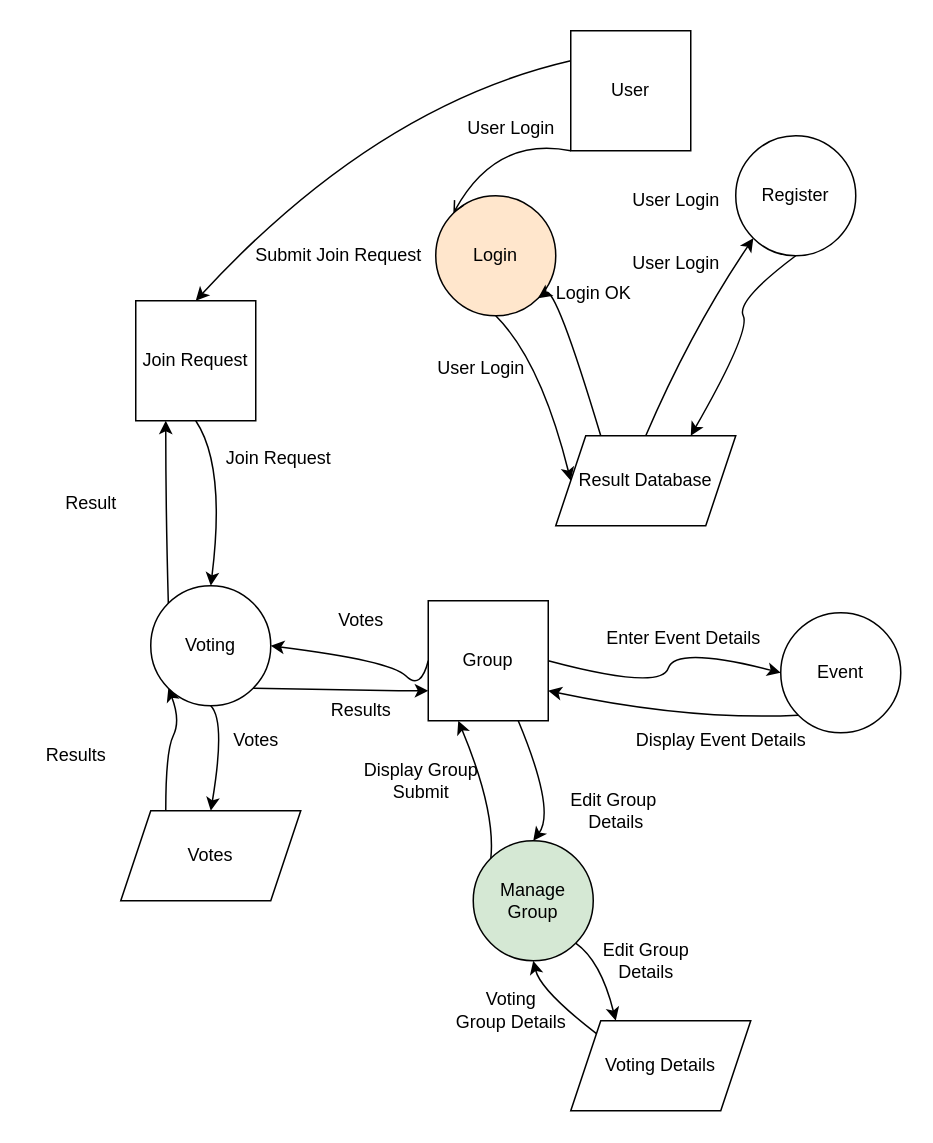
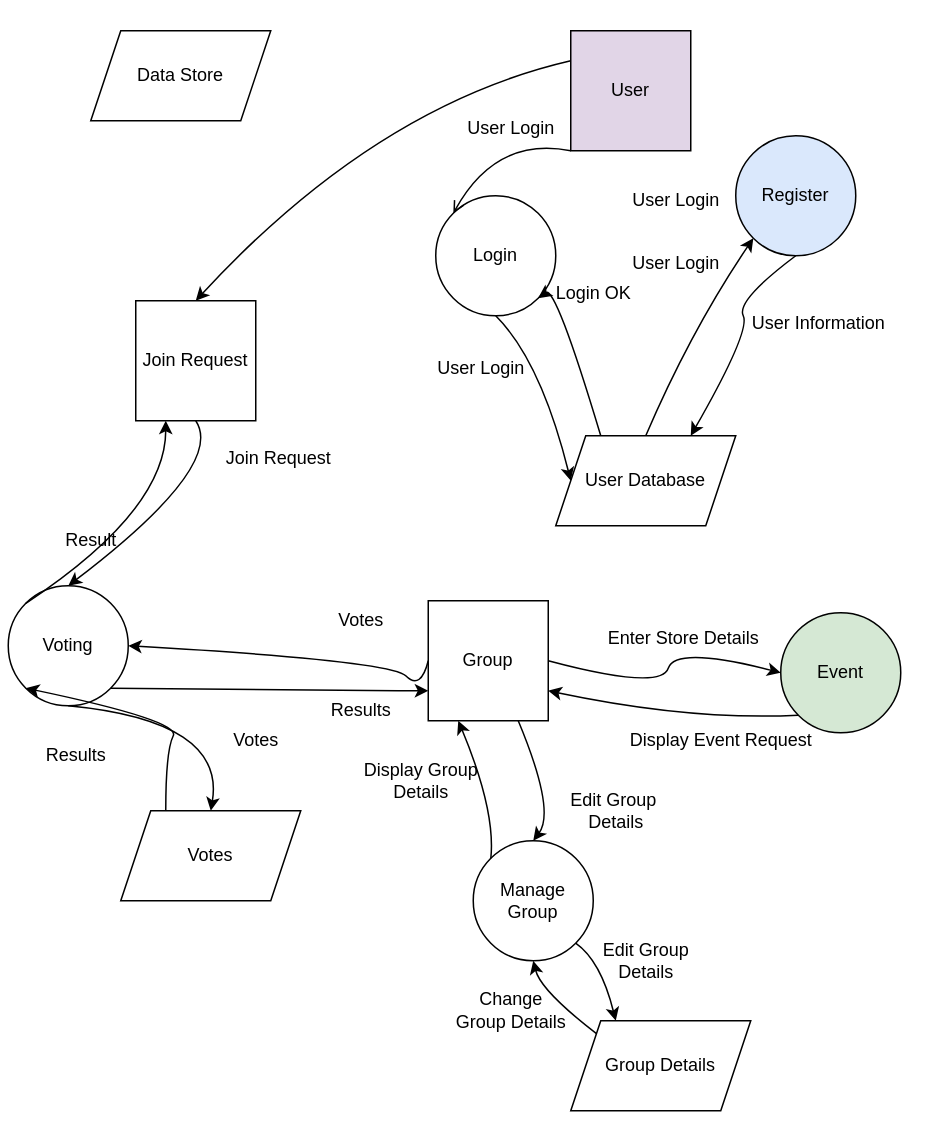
  <mxCell id="0" />
  <mxCell id="1" parent="0" />
- <mxCell id="2" value="Event" style="ellipse;whiteSpace=wrap;html=1;aspect=fixed;" vertex="1" parent="1"><mxGeometry x="520" y="408" width="80" height="80" as="geometry" /></mxCell>
- <mxCell id="3" value="Login" style="ellipse;whiteSpace=wrap;html=1;aspect=fixed;fillColor=#ffe6cc;" vertex="1" parent="1"><mxGeometry x="290" y="130" width="80" height="80" as="geometry" /></mxCell>
- <mxCell id="4" value="Register" style="ellipse;whiteSpace=wrap;html=1;aspect=fixed;" vertex="1" parent="1"><mxGeometry x="490" y="90" width="80" height="80" as="geometry" /></mxCell>
- <mxCell id="5" value="Voting" style="ellipse;whiteSpace=wrap;html=1;aspect=fixed;" vertex="1" parent="1"><mxGeometry x="100" y="390" width="80" height="80" as="geometry" /></mxCell>
+ <mxCell id="2" value="Event" style="ellipse;whiteSpace=wrap;html=1;aspect=fixed;fillColor=#d5e8d4;" vertex="1" parent="1"><mxGeometry x="520" y="408" width="80" height="80" as="geometry" /></mxCell>
+ <mxCell id="3" value="Login" style="ellipse;whiteSpace=wrap;html=1;aspect=fixed;" vertex="1" parent="1"><mxGeometry x="290" y="130" width="80" height="80" as="geometry" /></mxCell>
+ <mxCell id="4" value="Register" style="ellipse;whiteSpace=wrap;html=1;aspect=fixed;fillColor=#dae8fc;" vertex="1" parent="1"><mxGeometry x="490" y="90" width="80" height="80" as="geometry" /></mxCell>
+ <mxCell id="5" value="Voting" style="ellipse;whiteSpace=wrap;html=1;aspect=fixed;" vertex="1" parent="1"><mxGeometry x="5" y="390" width="80" height="80" as="geometry" /></mxCell>
  <mxCell id="6" value="Join Request" style="whiteSpace=wrap;html=1;aspect=fixed;" vertex="1" parent="1"><mxGeometry x="90" y="200" width="80" height="80" as="geometry" /></mxCell>
- <mxCell id="7" value="Result Database" style="shape=parallelogram;perimeter=parallelogramPerimeter;whiteSpace=wrap;html=1;fixedSize=1;" vertex="1" parent="1"><mxGeometry x="370" y="290" width="120" height="60" as="geometry" /></mxCell>
- <mxCell id="8" value="Voting Details" style="shape=parallelogram;perimeter=parallelogramPerimeter;whiteSpace=wrap;html=1;fixedSize=1;" vertex="1" parent="1"><mxGeometry x="380" y="680" width="120" height="60" as="geometry" /></mxCell>
- <mxCell id="9" value="Manage Group" style="ellipse;whiteSpace=wrap;html=1;aspect=fixed;fillColor=#d5e8d4;" vertex="1" parent="1"><mxGeometry x="315" y="560" width="80" height="80" as="geometry" /></mxCell>
+ <mxCell id="7" value="User Database" style="shape=parallelogram;perimeter=parallelogramPerimeter;whiteSpace=wrap;html=1;fixedSize=1;" vertex="1" parent="1"><mxGeometry x="370" y="290" width="120" height="60" as="geometry" /></mxCell>
+ <mxCell id="8" value="Group Details" style="shape=parallelogram;perimeter=parallelogramPerimeter;whiteSpace=wrap;html=1;fixedSize=1;" vertex="1" parent="1"><mxGeometry x="380" y="680" width="120" height="60" as="geometry" /></mxCell>
+ <mxCell id="9" value="Manage Group" style="ellipse;whiteSpace=wrap;html=1;aspect=fixed;" vertex="1" parent="1"><mxGeometry x="315" y="560" width="80" height="80" as="geometry" /></mxCell>
  <mxCell id="10" value="" style="curved=1;endArrow=classic;html=1;rounded=0;exitX=0.5;exitY=1;exitDx=0;exitDy=0;entryX=0;entryY=0.5;entryDx=0;entryDy=0;" edge="1" parent="1" source="3" target="7"><mxGeometry width="50" height="50" relative="1" as="geometry"><mxPoint x="220" y="340" as="sourcePoint" /><mxPoint x="130" y="390" as="targetPoint" /><Array as="points"><mxPoint x="360" y="240" /></Array></mxGeometry></mxCell>
  <mxCell id="11" value="User Login" style="text;html=1;align=center;verticalAlign=middle;resizable=0;points=[];autosize=1;strokeColor=none;fillColor=none;" vertex="1" parent="1"><mxGeometry x="280" y="230" width="80" height="30" as="geometry" /></mxCell>
  <mxCell id="12" value="" style="curved=1;endArrow=classic;html=1;rounded=0;exitX=0.25;exitY=0;exitDx=0;exitDy=0;entryX=1;entryY=1;entryDx=0;entryDy=0;" edge="1" parent="1" source="7" target="3"><mxGeometry width="50" height="50" relative="1" as="geometry"><mxPoint x="370" y="240" as="sourcePoint" /><mxPoint x="420" y="190" as="targetPoint" /><Array as="points"><mxPoint x="370" y="190" /></Array></mxGeometry></mxCell>
  <mxCell id="13" value="Login OK" style="text;html=1;align=center;verticalAlign=middle;resizable=0;points=[];autosize=1;strokeColor=none;fillColor=none;" vertex="1" parent="1"><mxGeometry x="360" y="180" width="70" height="30" as="geometry" /></mxCell>
  <mxCell id="14" value="" style="curved=1;endArrow=classic;html=1;rounded=0;exitX=0.5;exitY=1;exitDx=0;exitDy=0;entryX=0.75;entryY=0;entryDx=0;entryDy=0;" edge="1" parent="1" source="4" target="7"><mxGeometry width="50" height="50" relative="1" as="geometry"><mxPoint x="370" y="240" as="sourcePoint" /><mxPoint x="420" y="190" as="targetPoint" /><Array as="points"><mxPoint x="490" y="200" /><mxPoint x="500" y="220" /></Array></mxGeometry></mxCell>
- <mxCell id="17" value="User" style="whiteSpace=wrap;html=1;aspect=fixed;" vertex="1" parent="1"><mxGeometry x="380" y="20" width="80" height="80" as="geometry" /></mxCell>
+ <mxCell id="15" value="User Information" style="text;html=1;align=center;verticalAlign=middle;resizable=0;points=[];autosize=1;strokeColor=none;fillColor=none;" vertex="1" parent="1"><mxGeometry x="490" y="200" width="110" height="30" as="geometry" /></mxCell>
+ <mxCell id="16" value="Data Store" style="shape=parallelogram;perimeter=parallelogramPerimeter;whiteSpace=wrap;html=1;fixedSize=1;" vertex="1" parent="1"><mxGeometry x="60" y="20" width="120" height="60" as="geometry" /></mxCell>
+ <mxCell id="17" value="User" style="whiteSpace=wrap;html=1;aspect=fixed;fillColor=#e1d5e7;" vertex="1" parent="1"><mxGeometry x="380" y="20" width="80" height="80" as="geometry" /></mxCell>
  <mxCell id="18" value="" style="curved=1;endArrow=open;html=1;rounded=0;exitX=0;exitY=1;exitDx=0;exitDy=0;entryX=0;entryY=0;entryDx=0;entryDy=0;" edge="1" parent="1" source="17" target="3"><mxGeometry width="50" height="50" relative="1" as="geometry"><mxPoint x="370" y="230" as="sourcePoint" /><mxPoint x="420" y="180" as="targetPoint" /><Array as="points"><mxPoint x="330" y="90" /></Array></mxGeometry></mxCell>
  <mxCell id="19" value="User Login" style="text;html=1;align=center;verticalAlign=middle;resizable=0;points=[];autosize=1;strokeColor=none;fillColor=none;" vertex="1" parent="1"><mxGeometry x="300" y="70" width="80" height="30" as="geometry" /></mxCell>
  <mxCell id="20" value="User Login" style="text;html=1;align=center;verticalAlign=middle;resizable=0;points=[];autosize=1;strokeColor=none;fillColor=none;" vertex="1" parent="1"><mxGeometry x="410" y="118" width="80" height="30" as="geometry" /></mxCell>
  <mxCell id="21" value="" style="curved=1;endArrow=classic;html=1;rounded=0;exitX=0.5;exitY=0;exitDx=0;exitDy=0;entryX=0;entryY=1;entryDx=0;entryDy=0;" edge="1" parent="1" source="7" target="4"><mxGeometry width="50" height="50" relative="1" as="geometry"><mxPoint x="580" y="240" as="sourcePoint" /><mxPoint x="630" y="190" as="targetPoint" /><Array as="points"><mxPoint x="460" y="220" /></Array></mxGeometry></mxCell>
  <mxCell id="22" value="User Login" style="text;html=1;align=center;verticalAlign=middle;resizable=0;points=[];autosize=1;strokeColor=none;fillColor=none;" vertex="1" parent="1"><mxGeometry x="410" y="160" width="80" height="30" as="geometry" /></mxCell>
  <mxCell id="23" value="Votes" style="shape=parallelogram;perimeter=parallelogramPerimeter;whiteSpace=wrap;html=1;fixedSize=1;" vertex="1" parent="1"><mxGeometry x="80" y="540" width="120" height="60" as="geometry" /></mxCell>
  <mxCell id="24" value="" style="curved=1;endArrow=classic;html=1;rounded=0;exitX=0.5;exitY=1;exitDx=0;exitDy=0;entryX=0.5;entryY=0;entryDx=0;entryDy=0;" edge="1" parent="1" source="6" target="5"><mxGeometry width="50" height="50" relative="1" as="geometry"><mxPoint x="410" y="280" as="sourcePoint" /><mxPoint x="460" y="230" as="targetPoint" /><Array as="points"><mxPoint x="150" y="310" /></Array></mxGeometry></mxCell>
  <mxCell id="25" value="&lt;div&gt;&lt;span style=&quot;background-color: transparent; color: light-dark(rgb(0, 0, 0), rgb(255, 255, 255));&quot;&gt;Join Request&lt;/span&gt;&lt;/div&gt;" style="text;html=1;align=center;verticalAlign=middle;resizable=0;points=[];autosize=1;strokeColor=none;fillColor=none;" vertex="1" parent="1"><mxGeometry x="140" y="290" width="90" height="30" as="geometry" /></mxCell>
  <mxCell id="26" value="" style="curved=1;endArrow=classic;html=1;rounded=0;exitX=0;exitY=0;exitDx=0;exitDy=0;entryX=0.25;entryY=1;entryDx=0;entryDy=0;" edge="1" parent="1" source="5" target="6"><mxGeometry width="50" height="50" relative="1" as="geometry"><mxPoint x="180" y="320" as="sourcePoint" /><mxPoint x="230" y="270" as="targetPoint" /><Array as="points"><mxPoint x="110" y="340" /></Array></mxGeometry></mxCell>
- <mxCell id="27" value="Result" style="text;html=1;align=center;verticalAlign=middle;resizable=0;points=[];autosize=1;strokeColor=none;fillColor=none;" vertex="1" parent="1"><mxGeometry x="30" y="320" width="60" height="30" as="geometry" /></mxCell>
+ <mxCell id="27" value="Result" style="text;html=1;align=center;verticalAlign=middle;resizable=0;points=[];autosize=1;strokeColor=none;fillColor=none;" vertex="1" parent="1"><mxGeometry x="30" y="345" width="60" height="30" as="geometry" /></mxCell>
  <mxCell id="28" value="Group" style="whiteSpace=wrap;html=1;aspect=fixed;" vertex="1" parent="1"><mxGeometry x="285" y="400" width="80" height="80" as="geometry" /></mxCell>
  <mxCell id="29" value="" style="curved=1;endArrow=classic;html=1;rounded=0;exitX=0;exitY=0.5;exitDx=0;exitDy=0;entryX=1;entryY=0.5;entryDx=0;entryDy=0;" edge="1" parent="1" source="28" target="5"><mxGeometry width="50" height="50" relative="1" as="geometry"><mxPoint x="290" y="460" as="sourcePoint" /><mxPoint x="340" y="410" as="targetPoint" /><Array as="points"><mxPoint x="280" y="460" /><mxPoint x="260" y="440" /></Array></mxGeometry></mxCell>
  <mxCell id="30" value="Votes" style="text;html=1;align=center;verticalAlign=middle;resizable=0;points=[];autosize=1;strokeColor=none;fillColor=none;" vertex="1" parent="1"><mxGeometry x="215" y="398" width="50" height="30" as="geometry" /></mxCell>
  <mxCell id="31" value="" style="curved=1;endArrow=classic;html=1;rounded=0;exitX=0.5;exitY=1;exitDx=0;exitDy=0;entryX=0.5;entryY=0;entryDx=0;entryDy=0;" edge="1" parent="1" source="5" target="23"><mxGeometry width="50" height="50" relative="1" as="geometry"><mxPoint x="280" y="450" as="sourcePoint" /><mxPoint x="330" y="400" as="targetPoint" /><Array as="points"><mxPoint x="150" y="480" /></Array></mxGeometry></mxCell>
  <mxCell id="32" value="Votes" style="text;html=1;align=center;verticalAlign=middle;resizable=0;points=[];autosize=1;strokeColor=none;fillColor=none;" vertex="1" parent="1"><mxGeometry x="145" y="478" width="50" height="30" as="geometry" /></mxCell>
  <mxCell id="33" value="" style="curved=1;endArrow=classic;html=1;rounded=0;exitX=1;exitY=1;exitDx=0;exitDy=0;entryX=0;entryY=0.75;entryDx=0;entryDy=0;" edge="1" parent="1" source="5" target="28"><mxGeometry width="50" height="50" relative="1" as="geometry"><mxPoint x="220" y="460" as="sourcePoint" /><mxPoint x="270" y="410" as="targetPoint" /><Array as="points"><mxPoint x="270" y="460" /><mxPoint x="260" y="460" /></Array></mxGeometry></mxCell>
  <mxCell id="34" value="" style="curved=1;endArrow=classic;html=1;rounded=0;exitX=0.25;exitY=0;exitDx=0;exitDy=0;entryX=0;entryY=1;entryDx=0;entryDy=0;" edge="1" parent="1" source="23" target="5"><mxGeometry width="50" height="50" relative="1" as="geometry"><mxPoint x="220" y="490" as="sourcePoint" /><mxPoint x="270" y="440" as="targetPoint" /><Array as="points"><mxPoint x="110" y="500" /><mxPoint x="120" y="480" /></Array></mxGeometry></mxCell>
  <mxCell id="35" value="Results" style="text;html=1;align=center;verticalAlign=middle;resizable=0;points=[];autosize=1;strokeColor=none;fillColor=none;" vertex="1" parent="1"><mxGeometry x="20" y="488" width="60" height="30" as="geometry" /></mxCell>
  <mxCell id="36" value="Results" style="text;html=1;align=center;verticalAlign=middle;resizable=0;points=[];autosize=1;strokeColor=none;fillColor=none;" vertex="1" parent="1"><mxGeometry x="210" y="458" width="60" height="30" as="geometry" /></mxCell>
  <mxCell id="37" value="" style="curved=1;endArrow=classic;html=1;rounded=0;exitX=0;exitY=0.25;exitDx=0;exitDy=0;entryX=0.5;entryY=0;entryDx=0;entryDy=0;" edge="1" parent="1" source="17" target="6"><mxGeometry width="50" height="50" relative="1" as="geometry"><mxPoint x="250" y="120" as="sourcePoint" /><mxPoint x="300" y="70" as="targetPoint" /><Array as="points"><mxPoint x="250" y="70" /></Array></mxGeometry></mxCell>
- <mxCell id="38" value="Submit Join Request" style="text;html=1;align=center;verticalAlign=middle;resizable=0;points=[];autosize=1;strokeColor=none;fillColor=none;" vertex="1" parent="1"><mxGeometry x="160" y="155" width="130" height="30" as="geometry" /></mxCell>
  <mxCell id="39" value="" style="curved=1;endArrow=classic;html=1;rounded=0;exitX=0.75;exitY=1;exitDx=0;exitDy=0;entryX=0.5;entryY=0;entryDx=0;entryDy=0;" edge="1" parent="1" source="28" target="9"><mxGeometry width="50" height="50" relative="1" as="geometry"><mxPoint x="360" y="530" as="sourcePoint" /><mxPoint x="410" y="480" as="targetPoint" /><Array as="points"><mxPoint x="370" y="540" /></Array></mxGeometry></mxCell>
  <mxCell id="40" value="Edit Group&amp;nbsp;&lt;div&gt;Details&lt;/div&gt;" style="text;html=1;align=center;verticalAlign=middle;resizable=0;points=[];autosize=1;strokeColor=none;fillColor=none;" vertex="1" parent="1"><mxGeometry x="370" y="520" width="80" height="40" as="geometry" /></mxCell>
  <mxCell id="41" value="" style="curved=1;endArrow=classic;html=1;rounded=0;exitX=1;exitY=1;exitDx=0;exitDy=0;entryX=0.25;entryY=0;entryDx=0;entryDy=0;" edge="1" parent="1" source="9" target="8"><mxGeometry width="50" height="50" relative="1" as="geometry"><mxPoint x="400" y="610" as="sourcePoint" /><mxPoint x="450" y="560" as="targetPoint" /><Array as="points"><mxPoint x="400" y="640" /></Array></mxGeometry></mxCell>
  <mxCell id="42" value="Edit Group&lt;div&gt;Details&lt;/div&gt;" style="text;html=1;align=center;verticalAlign=middle;resizable=0;points=[];autosize=1;strokeColor=none;fillColor=none;" vertex="1" parent="1"><mxGeometry x="390" y="620" width="80" height="40" as="geometry" /></mxCell>
  <mxCell id="43" value="" style="curved=1;endArrow=classic;html=1;rounded=0;exitX=0;exitY=0;exitDx=0;exitDy=0;entryX=0.5;entryY=1;entryDx=0;entryDy=0;" edge="1" parent="1" source="8" target="9"><mxGeometry width="50" height="50" relative="1" as="geometry"><mxPoint x="380" y="670" as="sourcePoint" /><mxPoint x="430" y="620" as="targetPoint" /><Array as="points"><mxPoint x="360" y="660" /></Array></mxGeometry></mxCell>
- <mxCell id="44" value="Voting&lt;div&gt;Group Details&lt;/div&gt;" style="text;html=1;align=center;verticalAlign=middle;resizable=0;points=[];autosize=1;strokeColor=none;fillColor=none;" vertex="1" parent="1"><mxGeometry x="290" y="653" width="100" height="40" as="geometry" /></mxCell>
+ <mxCell id="44" value="Change&lt;div&gt;Group Details&lt;/div&gt;" style="text;html=1;align=center;verticalAlign=middle;resizable=0;points=[];autosize=1;strokeColor=none;fillColor=none;" vertex="1" parent="1"><mxGeometry x="290" y="653" width="100" height="40" as="geometry" /></mxCell>
  <mxCell id="45" value="" style="curved=1;endArrow=classic;html=1;rounded=0;exitX=1;exitY=0.5;exitDx=0;exitDy=0;entryX=0;entryY=0.5;entryDx=0;entryDy=0;" edge="1" parent="1" source="28" target="2"><mxGeometry width="50" height="50" relative="1" as="geometry"><mxPoint x="420" y="490" as="sourcePoint" /><mxPoint x="470" y="440" as="targetPoint" /><Array as="points"><mxPoint x="440" y="460" /><mxPoint x="450" y="430" /></Array></mxGeometry></mxCell>
- <mxCell id="46" value="Enter Event Details" style="text;html=1;align=center;verticalAlign=middle;resizable=0;points=[];autosize=1;strokeColor=none;fillColor=none;" vertex="1" parent="1"><mxGeometry x="390" y="410" width="130" height="30" as="geometry" /></mxCell>
+ <mxCell id="46" value="Enter Store Details" style="text;html=1;align=center;verticalAlign=middle;resizable=0;points=[];autosize=1;strokeColor=none;fillColor=none;" vertex="1" parent="1"><mxGeometry x="390" y="410" width="130" height="30" as="geometry" /></mxCell>
  <mxCell id="47" value="" style="curved=1;endArrow=classic;html=1;rounded=0;exitX=0;exitY=1;exitDx=0;exitDy=0;entryX=1;entryY=0.75;entryDx=0;entryDy=0;" edge="1" parent="1" source="2" target="28"><mxGeometry width="50" height="50" relative="1" as="geometry"><mxPoint x="460" y="530" as="sourcePoint" /><mxPoint x="510" y="480" as="targetPoint" /><Array as="points"><mxPoint x="460" y="480" /></Array></mxGeometry></mxCell>
- <mxCell id="48" value="Display Event Details" style="text;html=1;align=center;verticalAlign=middle;resizable=0;points=[];autosize=1;strokeColor=none;fillColor=none;" vertex="1" parent="1"><mxGeometry x="410" y="478" width="140" height="30" as="geometry" /></mxCell>
+ <mxCell id="48" value="Display Event Request" style="text;html=1;align=center;verticalAlign=middle;resizable=0;points=[];autosize=1;strokeColor=none;fillColor=none;" vertex="1" parent="1"><mxGeometry x="410" y="478" width="140" height="30" as="geometry" /></mxCell>
  <mxCell id="49" value="" style="curved=1;endArrow=classic;html=1;rounded=0;exitX=0;exitY=0;exitDx=0;exitDy=0;entryX=0.25;entryY=1;entryDx=0;entryDy=0;" edge="1" parent="1" source="9" target="28"><mxGeometry width="50" height="50" relative="1" as="geometry"><mxPoint x="360" y="530" as="sourcePoint" /><mxPoint x="410" y="480" as="targetPoint" /><Array as="points"><mxPoint x="330" y="540" /></Array></mxGeometry></mxCell>
- <mxCell id="50" value="Display Group&lt;div&gt;Submit&lt;/div&gt;" style="text;html=1;align=center;verticalAlign=middle;resizable=0;points=[];autosize=1;strokeColor=none;fillColor=none;" vertex="1" parent="1"><mxGeometry x="230" y="500" width="100" height="40" as="geometry" /></mxCell>
+ <mxCell id="50" value="Display Group&lt;div&gt;Details&lt;/div&gt;" style="text;html=1;align=center;verticalAlign=middle;resizable=0;points=[];autosize=1;strokeColor=none;fillColor=none;" vertex="1" parent="1"><mxGeometry x="230" y="500" width="100" height="40" as="geometry" /></mxCell>
